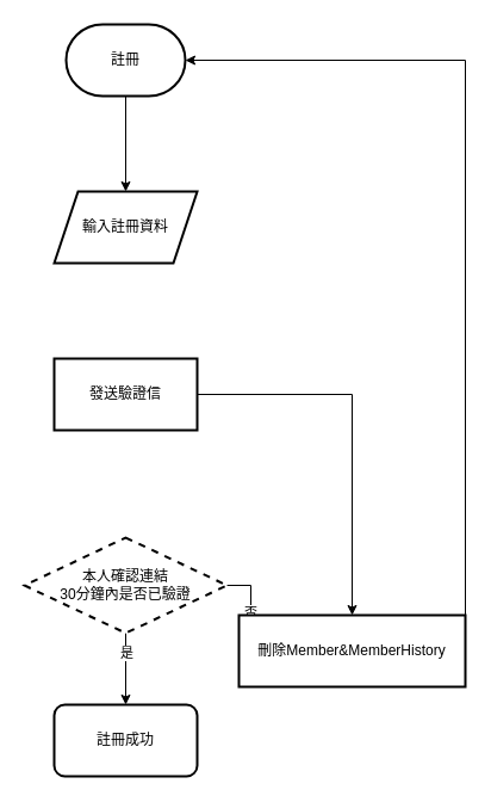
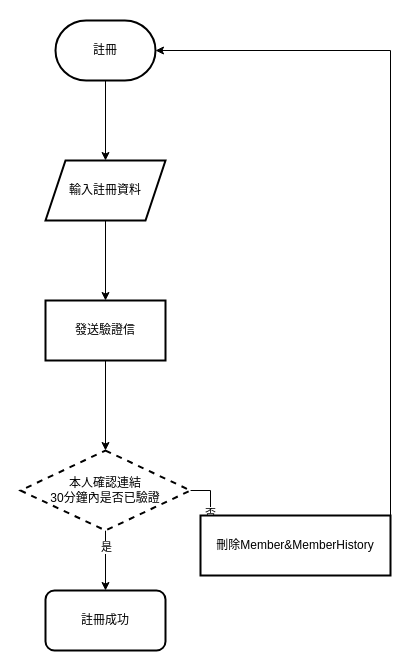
  <mxCell id="0" />
  <mxCell id="1" parent="0" />
  <mxCell id="2" value="" style="edgeStyle=orthogonalEdgeStyle;rounded=0;orthogonalLoop=1;jettySize=auto;html=1;" edge="1" parent="1" source="3" target="5"><mxGeometry relative="1" as="geometry" /></mxCell>
  <mxCell id="3" value="註冊" style="strokeWidth=2;html=1;shape=mxgraph.flowchart.terminator;whiteSpace=wrap;" parent="1" vertex="1"><mxGeometry x="55" y="20" width="100" height="60" as="geometry" /></mxCell>
+ <mxCell id="4" value="" style="edgeStyle=orthogonalEdgeStyle;rounded=0;orthogonalLoop=1;jettySize=auto;html=1;" edge="1" parent="1" source="5" target="7"><mxGeometry relative="1" as="geometry" /></mxCell>
  <mxCell id="5" value="輸入註冊資料" style="shape=parallelogram;perimeter=parallelogramPerimeter;whiteSpace=wrap;html=1;fixedSize=1;strokeWidth=2;" vertex="1" parent="1"><mxGeometry x="45" y="160" width="120" height="60" as="geometry" /></mxCell>
- <mxCell id="6" value="" style="edgeStyle=orthogonalEdgeStyle;rounded=0;orthogonalLoop=1;jettySize=auto;html=1;" edge="1" parent="1" source="7" target="13"><mxGeometry relative="1" as="geometry" /></mxCell>
+ <mxCell id="6" value="" style="edgeStyle=orthogonalEdgeStyle;rounded=0;orthogonalLoop=1;jettySize=auto;html=1;" edge="1" parent="1" source="7" target="11"><mxGeometry relative="1" as="geometry" /></mxCell>
  <mxCell id="7" value="發送驗證信" style="whiteSpace=wrap;html=1;strokeWidth=2;" vertex="1" parent="1"><mxGeometry x="45" y="300" width="120" height="60" as="geometry" /></mxCell>
  <mxCell id="8" style="edgeStyle=orthogonalEdgeStyle;rounded=0;orthogonalLoop=1;jettySize=auto;html=1;exitX=0.5;exitY=1;exitDx=0;exitDy=0;entryX=0.5;entryY=0;entryDx=0;entryDy=0;" edge="1" parent="1" source="11" target="14"><mxGeometry relative="1" as="geometry" /></mxCell>
  <mxCell id="9" value="是" style="edgeLabel;html=1;align=center;verticalAlign=middle;resizable=0;points=[];" vertex="1" connectable="0" parent="8"><mxGeometry x="-0.473" relative="1" as="geometry"><mxPoint as="offset" /></mxGeometry></mxCell>
  <mxCell id="10" value="否" style="edgeStyle=orthogonalEdgeStyle;rounded=0;orthogonalLoop=1;jettySize=auto;html=1;entryX=0;entryY=0.5;entryDx=0;entryDy=0;" edge="1" parent="1" source="11" target="13"><mxGeometry relative="1" as="geometry" /></mxCell>
  <mxCell id="11" value="本人確認連結&lt;br&gt;30分鐘內是否已驗證" style="rhombus;whiteSpace=wrap;html=1;strokeWidth=2;dashed=1;" vertex="1" parent="1"><mxGeometry x="20" y="450" width="170" height="80" as="geometry" /></mxCell>
  <mxCell id="12" style="edgeStyle=orthogonalEdgeStyle;rounded=0;orthogonalLoop=1;jettySize=auto;html=1;entryX=1;entryY=0.5;entryDx=0;entryDy=0;entryPerimeter=0;" edge="1" parent="1" source="13" target="3"><mxGeometry relative="1" as="geometry"><Array as="points"><mxPoint x="390" y="50" /></Array></mxGeometry></mxCell>
  <mxCell id="13" value="刪除Member&amp;amp;MemberHistory" style="whiteSpace=wrap;html=1;strokeWidth=2;" vertex="1" parent="1"><mxGeometry x="200" y="515" width="190" height="60" as="geometry" /></mxCell>
  <mxCell id="14" value="註冊成功" style="whiteSpace=wrap;html=1;strokeWidth=2;rounded=1;" vertex="1" parent="1"><mxGeometry x="45" y="590" width="120" height="60" as="geometry" /></mxCell>
